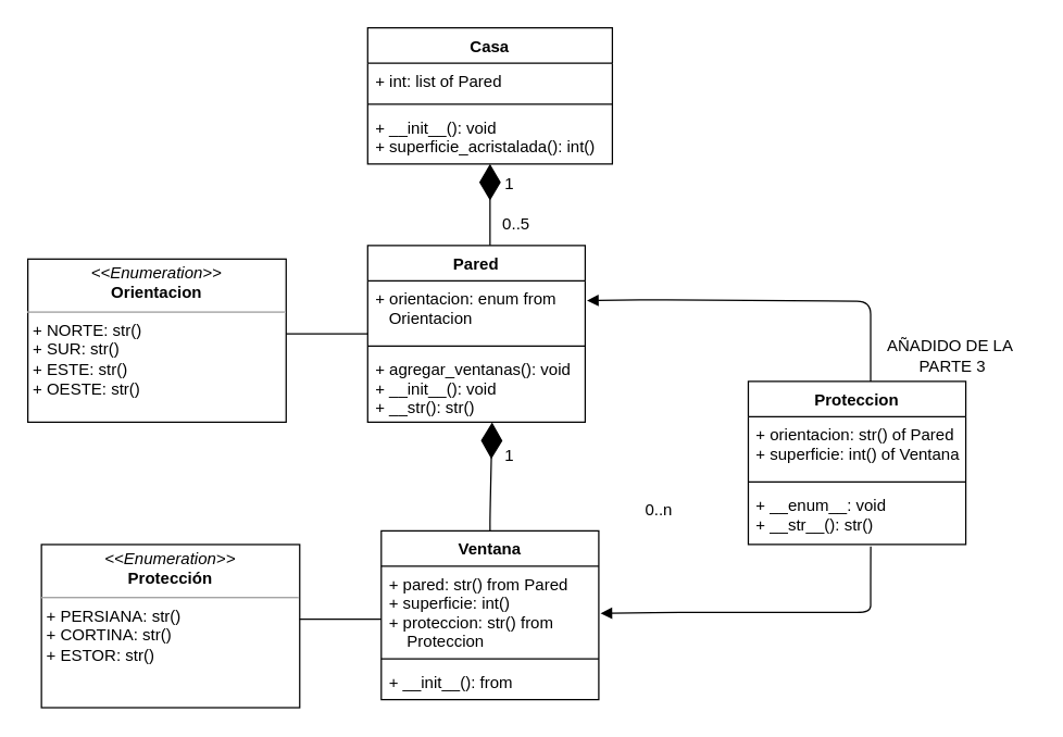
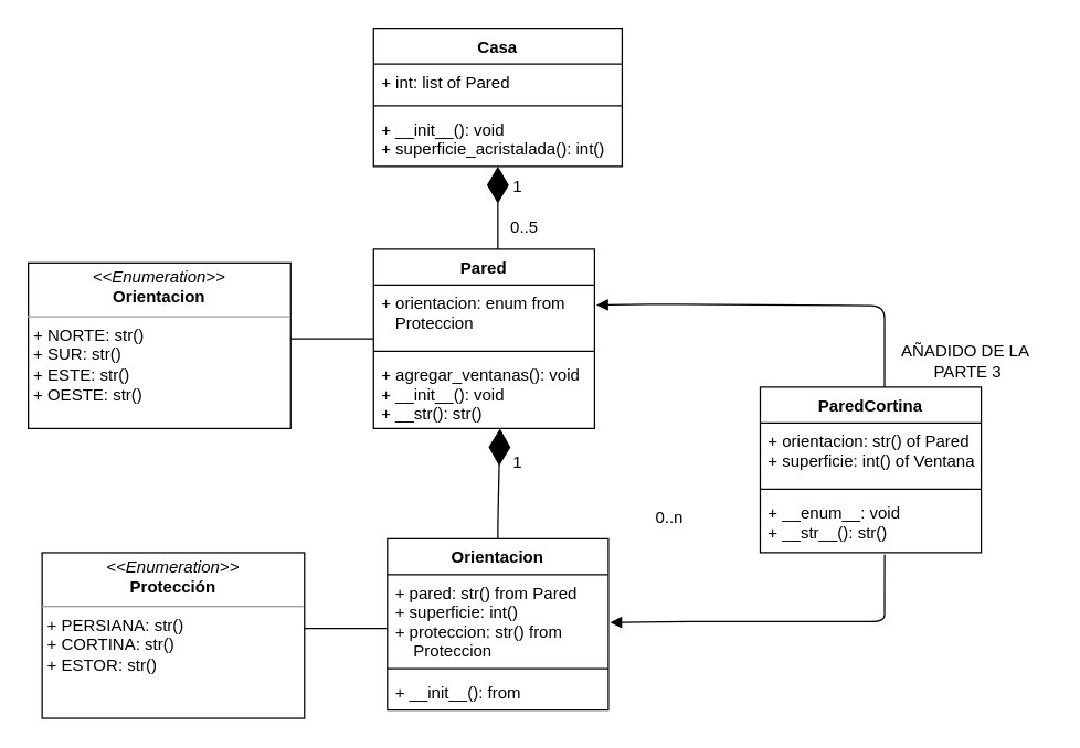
  <mxCell id="0" />
  <mxCell id="1" parent="0" />
  <mxCell id="2" value="Pared" style="swimlane;fontStyle=1;align=center;verticalAlign=top;childLayout=stackLayout;horizontal=1;startSize=26;horizontalStack=0;resizeParent=1;resizeParentMax=0;resizeLast=0;collapsible=1;marginBottom=0;" vertex="1" parent="1"><mxGeometry x="270" y="180" width="160" height="130" as="geometry"><mxRectangle x="200" y="160" width="100" height="30" as="alternateBounds" /></mxGeometry></mxCell>
- <mxCell id="3" value="+ orientacion: enum from&#10;   Orientacion&#10;" style="text;strokeColor=none;fillColor=none;align=left;verticalAlign=top;spacingLeft=4;spacingRight=4;overflow=hidden;rotatable=0;points=[[0,0.5],[1,0.5]];portConstraint=eastwest;" vertex="1" parent="2"><mxGeometry y="26" width="160" height="44" as="geometry" /></mxCell>
+ <mxCell id="3" value="+ orientacion: enum from&#10;   Proteccion&#10;" style="text;strokeColor=none;fillColor=none;align=left;verticalAlign=top;spacingLeft=4;spacingRight=4;overflow=hidden;rotatable=0;points=[[0,0.5],[1,0.5]];portConstraint=eastwest;" vertex="1" parent="2"><mxGeometry y="26" width="160" height="44" as="geometry" /></mxCell>
  <mxCell id="4" value="" style="line;strokeWidth=1;fillColor=none;align=left;verticalAlign=middle;spacingTop=-1;spacingLeft=3;spacingRight=3;rotatable=0;labelPosition=right;points=[];portConstraint=eastwest;strokeColor=inherit;" vertex="1" parent="2"><mxGeometry y="70" width="160" height="8" as="geometry" /></mxCell>
  <mxCell id="5" value="+ agregar_ventanas(): void&#10;+ __init__(): void&#10;+ __str(): str()" style="text;strokeColor=none;fillColor=none;align=left;verticalAlign=top;spacingLeft=4;spacingRight=4;overflow=hidden;rotatable=0;points=[[0,0.5],[1,0.5]];portConstraint=eastwest;" vertex="1" parent="2"><mxGeometry y="78" width="160" height="52" as="geometry" /></mxCell>
  <mxCell id="6" value="&lt;p style=&quot;margin:0px;margin-top:4px;text-align:center;&quot;&gt;&lt;i&gt;&amp;lt;&amp;lt;Enumeration&amp;gt;&amp;gt;&lt;/i&gt;&lt;br&gt;&lt;b&gt;Orientacion&lt;/b&gt;&lt;/p&gt;&lt;hr size=&quot;1&quot;&gt;&lt;p style=&quot;margin:0px;margin-left:4px;&quot;&gt;+ NORTE: str()&lt;br&gt;&lt;/p&gt;&lt;p style=&quot;margin:0px;margin-left:4px;&quot;&gt;+ SUR: str()&lt;/p&gt;&lt;p style=&quot;margin:0px;margin-left:4px;&quot;&gt;+ ESTE: str()&lt;/p&gt;&lt;p style=&quot;margin:0px;margin-left:4px;&quot;&gt;+ OESTE: str()&lt;/p&gt;&lt;p style=&quot;margin:0px;margin-left:4px;&quot;&gt;&lt;br&gt;&lt;/p&gt;" style="verticalAlign=top;align=left;overflow=fill;fontSize=12;fontFamily=Helvetica;html=1;" vertex="1" parent="1"><mxGeometry x="20" y="190" width="190" height="120" as="geometry" /></mxCell>
- <mxCell id="7" value="Ventana" style="swimlane;fontStyle=1;align=center;verticalAlign=top;childLayout=stackLayout;horizontal=1;startSize=26;horizontalStack=0;resizeParent=1;resizeParentMax=0;resizeLast=0;collapsible=1;marginBottom=0;" vertex="1" parent="1"><mxGeometry x="280" y="390" width="160" height="124" as="geometry" /></mxCell>
+ <mxCell id="7" value="Orientacion" style="swimlane;fontStyle=1;align=center;verticalAlign=top;childLayout=stackLayout;horizontal=1;startSize=26;horizontalStack=0;resizeParent=1;resizeParentMax=0;resizeLast=0;collapsible=1;marginBottom=0;" vertex="1" parent="1"><mxGeometry x="280" y="390" width="160" height="124" as="geometry" /></mxCell>
  <mxCell id="8" value="+ pared: str() from Pared&#10;+ superficie: int()&#10;+ proteccion: str() from &#10;    Proteccion" style="text;strokeColor=none;fillColor=none;align=left;verticalAlign=top;spacingLeft=4;spacingRight=4;overflow=hidden;rotatable=0;points=[[0,0.5],[1,0.5]];portConstraint=eastwest;" vertex="1" parent="7"><mxGeometry y="26" width="160" height="64" as="geometry" /></mxCell>
  <mxCell id="9" value="" style="line;strokeWidth=1;fillColor=none;align=left;verticalAlign=middle;spacingTop=-1;spacingLeft=3;spacingRight=3;rotatable=0;labelPosition=right;points=[];portConstraint=eastwest;strokeColor=inherit;" vertex="1" parent="7"><mxGeometry y="90" width="160" height="8" as="geometry" /></mxCell>
  <mxCell id="10" value="+ __init__(): from" style="text;strokeColor=none;fillColor=none;align=left;verticalAlign=top;spacingLeft=4;spacingRight=4;overflow=hidden;rotatable=0;points=[[0,0.5],[1,0.5]];portConstraint=eastwest;" vertex="1" parent="7"><mxGeometry y="98" width="160" height="26" as="geometry" /></mxCell>
  <mxCell id="11" value="Casa" style="swimlane;fontStyle=1;align=center;verticalAlign=top;childLayout=stackLayout;horizontal=1;startSize=26;horizontalStack=0;resizeParent=1;resizeParentMax=0;resizeLast=0;collapsible=1;marginBottom=0;" vertex="1" parent="1"><mxGeometry x="270" width="180" height="100" as="geometry" y="20" /></mxCell>
  <mxCell id="12" value="+ int: list of Pared" style="text;strokeColor=none;fillColor=none;align=left;verticalAlign=top;spacingLeft=4;spacingRight=4;overflow=hidden;rotatable=0;points=[[0,0.5],[1,0.5]];portConstraint=eastwest;" vertex="1" parent="11"><mxGeometry y="26" width="180" height="26" as="geometry" /></mxCell>
  <mxCell id="13" value="" style="line;strokeWidth=1;fillColor=none;align=left;verticalAlign=middle;spacingTop=-1;spacingLeft=3;spacingRight=3;rotatable=0;labelPosition=right;points=[];portConstraint=eastwest;strokeColor=inherit;" vertex="1" parent="11"><mxGeometry y="52" width="180" height="8" as="geometry" /></mxCell>
  <mxCell id="14" value="+ __init__(): void&#10;+ superficie_acristalada(): int()" style="text;strokeColor=none;fillColor=none;align=left;verticalAlign=top;spacingLeft=4;spacingRight=4;overflow=hidden;rotatable=0;points=[[0,0.5],[1,0.5]];portConstraint=eastwest;" vertex="1" parent="11"><mxGeometry y="60" width="180" height="40" as="geometry" /></mxCell>
  <mxCell id="15" value="" style="line;strokeWidth=1;fillColor=none;align=left;verticalAlign=middle;spacingTop=-1;spacingLeft=3;spacingRight=3;rotatable=0;labelPosition=right;points=[];portConstraint=eastwest;strokeColor=inherit;" vertex="1" parent="1"><mxGeometry x="210" y="241" width="60" height="8" as="geometry" /></mxCell>
  <mxCell id="16" value="" style="endArrow=diamondThin;endFill=1;endSize=24;html=1;entryX=0.572;entryY=1.002;entryDx=0;entryDy=0;entryPerimeter=0;exitX=0.5;exitY=0;exitDx=0;exitDy=0;" edge="1" parent="1" source="7" target="5"><mxGeometry width="160" relative="1" as="geometry"><mxPoint x="340" y="430" as="sourcePoint" /><mxPoint x="337.04" y="312.808" as="targetPoint" /><Array as="points"><mxPoint x="360" y="380" /></Array></mxGeometry></mxCell>
  <mxCell id="17" value="1" style="text;html=1;align=center;verticalAlign=middle;resizable=0;points=[];autosize=1;strokeColor=none;fillColor=none;" vertex="1" parent="1"><mxGeometry x="359" y="120" width="30" height="30" as="geometry" /></mxCell>
  <mxCell id="18" value="0..5" style="text;html=1;align=center;verticalAlign=middle;resizable=0;points=[];autosize=1;strokeColor=none;fillColor=none;" vertex="1" parent="1"><mxGeometry x="359" y="150" width="40" height="30" as="geometry" /></mxCell>
  <mxCell id="19" value="1" style="text;html=1;align=center;verticalAlign=middle;resizable=0;points=[];autosize=1;strokeColor=none;fillColor=none;" vertex="1" parent="1"><mxGeometry x="359" y="320" width="30" height="30" as="geometry" /></mxCell>
  <mxCell id="20" value="0..n" style="text;html=1;align=center;verticalAlign=middle;resizable=0;points=[];autosize=1;strokeColor=none;fillColor=none;" vertex="1" parent="1"><mxGeometry x="464" y="360" width="40" height="30" as="geometry" /></mxCell>
  <mxCell id="21" value="" style="endArrow=diamondThin;endFill=1;endSize=24;html=1;" edge="1" parent="1"><mxGeometry width="160" relative="1" as="geometry"><mxPoint x="360" y="180" as="sourcePoint" /><mxPoint x="360" y="120" as="targetPoint" /><Array as="points"><mxPoint x="360" y="150" /></Array></mxGeometry></mxCell>
  <mxCell id="22" value="" style="html=1;verticalAlign=bottom;labelBackgroundColor=none;endArrow=block;endFill=1;entryX=1.008;entryY=0.332;entryDx=0;entryDy=0;entryPerimeter=0;" edge="1" parent="1" target="3"><mxGeometry width="160" relative="1" as="geometry"><mxPoint x="640" y="280" as="sourcePoint" /><mxPoint x="480.889" y="190" as="targetPoint" /><Array as="points"><mxPoint x="640" y="270" /><mxPoint x="640" y="250" /><mxPoint x="640" y="221" /><mxPoint x="480" y="220" /></Array></mxGeometry></mxCell>
- <mxCell id="23" value="Proteccion" style="swimlane;fontStyle=1;align=center;verticalAlign=top;childLayout=stackLayout;horizontal=1;startSize=26;horizontalStack=0;resizeParent=1;resizeParentMax=0;resizeLast=0;collapsible=1;marginBottom=0;" vertex="1" parent="1"><mxGeometry x="550" y="280" width="160" height="120" as="geometry" /></mxCell>
+ <mxCell id="23" value="ParedCortina" style="swimlane;fontStyle=1;align=center;verticalAlign=top;childLayout=stackLayout;horizontal=1;startSize=26;horizontalStack=0;resizeParent=1;resizeParentMax=0;resizeLast=0;collapsible=1;marginBottom=0;" vertex="1" parent="1"><mxGeometry x="550" y="280" width="160" height="120" as="geometry" /></mxCell>
  <mxCell id="24" value="+ orientacion: str() of Pared&#10;+ superficie: int() of Ventana" style="text;strokeColor=none;fillColor=none;align=left;verticalAlign=top;spacingLeft=4;spacingRight=4;overflow=hidden;rotatable=0;points=[[0,0.5],[1,0.5]];portConstraint=eastwest;" vertex="1" parent="23"><mxGeometry y="26" width="160" height="44" as="geometry" /></mxCell>
  <mxCell id="25" value="" style="line;strokeWidth=1;fillColor=none;align=left;verticalAlign=middle;spacingTop=-1;spacingLeft=3;spacingRight=3;rotatable=0;labelPosition=right;points=[];portConstraint=eastwest;strokeColor=inherit;" vertex="1" parent="23"><mxGeometry y="70" width="160" height="8" as="geometry" /></mxCell>
  <mxCell id="26" value="+ __enum__: void&#10;+ __str__(): str()" style="text;strokeColor=none;fillColor=none;align=left;verticalAlign=top;spacingLeft=4;spacingRight=4;overflow=hidden;rotatable=0;points=[[0,0.5],[1,0.5]];portConstraint=eastwest;" vertex="1" parent="23"><mxGeometry y="78" width="160" height="42" as="geometry" /></mxCell>
  <mxCell id="27" value="" style="html=1;verticalAlign=bottom;labelBackgroundColor=none;endArrow=block;endFill=1;entryX=1.008;entryY=0.332;entryDx=0;entryDy=0;entryPerimeter=0;exitX=0.563;exitY=1.032;exitDx=0;exitDy=0;exitPerimeter=0;" edge="1" parent="1" source="26"><mxGeometry width="160" relative="1" as="geometry"><mxPoint x="650" y="510" as="sourcePoint" /><mxPoint x="441.28" y="450.608" as="targetPoint" /><Array as="points"><mxPoint x="640" y="420" /><mxPoint x="640" y="440" /><mxPoint x="640" y="430" /><mxPoint x="640" y="450" /><mxPoint x="490" y="450" /></Array></mxGeometry></mxCell>
  <mxCell id="28" value="AÑADIDO DE LA&amp;nbsp;&lt;br&gt;PARTE 3" style="text;html=1;align=center;verticalAlign=middle;resizable=0;points=[];autosize=1;strokeColor=none;fillColor=none;" vertex="1" parent="1"><mxGeometry x="640" y="241" width="120" height="40" as="geometry" /></mxCell>
  <mxCell id="29" value="&lt;p style=&quot;margin:0px;margin-top:4px;text-align:center;&quot;&gt;&lt;i&gt;&amp;lt;&amp;lt;Enumeration&amp;gt;&amp;gt;&lt;/i&gt;&lt;br&gt;&lt;b&gt;Protección&lt;/b&gt;&lt;/p&gt;&lt;hr size=&quot;1&quot;&gt;&lt;p style=&quot;margin:0px;margin-left:4px;&quot;&gt;+ PERSIANA: str()&lt;/p&gt;&lt;p style=&quot;margin:0px;margin-left:4px;&quot;&gt;+ CORTINA: str()&lt;/p&gt;&lt;p style=&quot;margin:0px;margin-left:4px;&quot;&gt;+ ESTOR: str()&lt;/p&gt;&lt;p style=&quot;margin:0px;margin-left:4px;&quot;&gt;&lt;br&gt;&lt;/p&gt;" style="verticalAlign=top;align=left;overflow=fill;fontSize=12;fontFamily=Helvetica;html=1;" vertex="1" parent="1"><mxGeometry x="30" y="400" width="190" height="120" as="geometry" /></mxCell>
  <mxCell id="30" value="" style="line;strokeWidth=1;fillColor=none;align=left;verticalAlign=middle;spacingTop=-1;spacingLeft=3;spacingRight=3;rotatable=0;labelPosition=right;points=[];portConstraint=eastwest;strokeColor=inherit;" vertex="1" parent="1"><mxGeometry x="220" y="451" width="60" height="8" as="geometry" /></mxCell>
